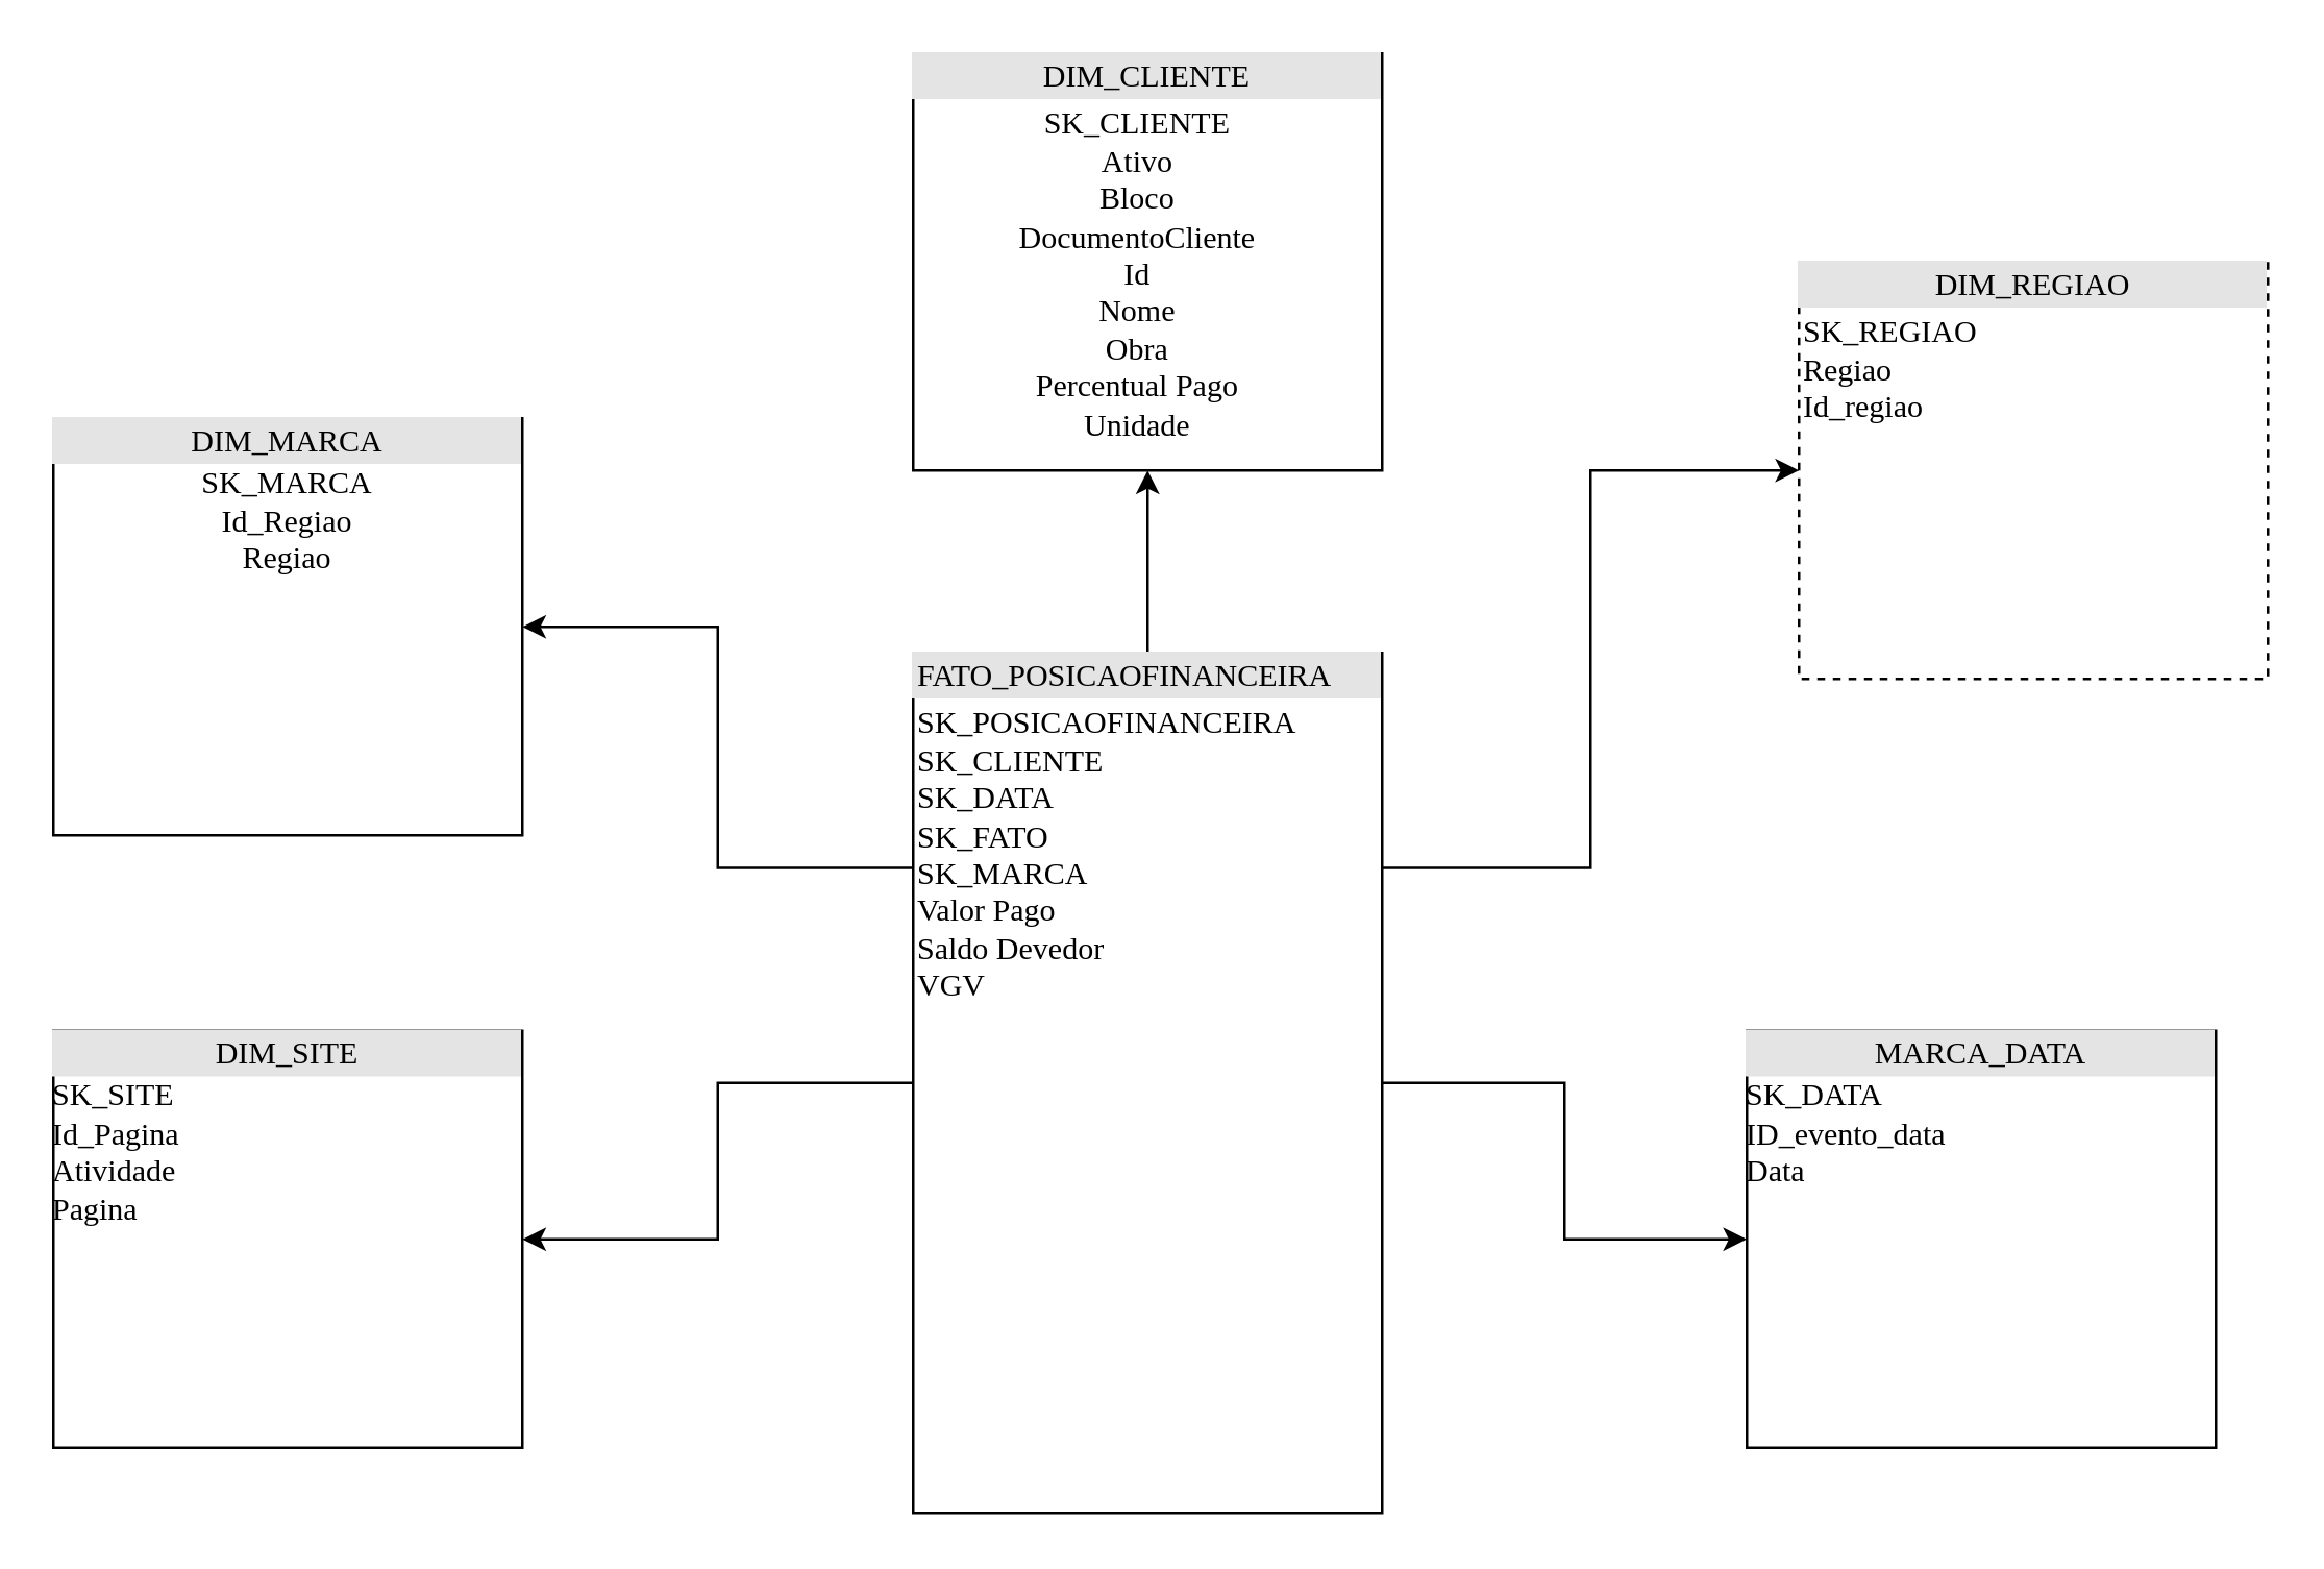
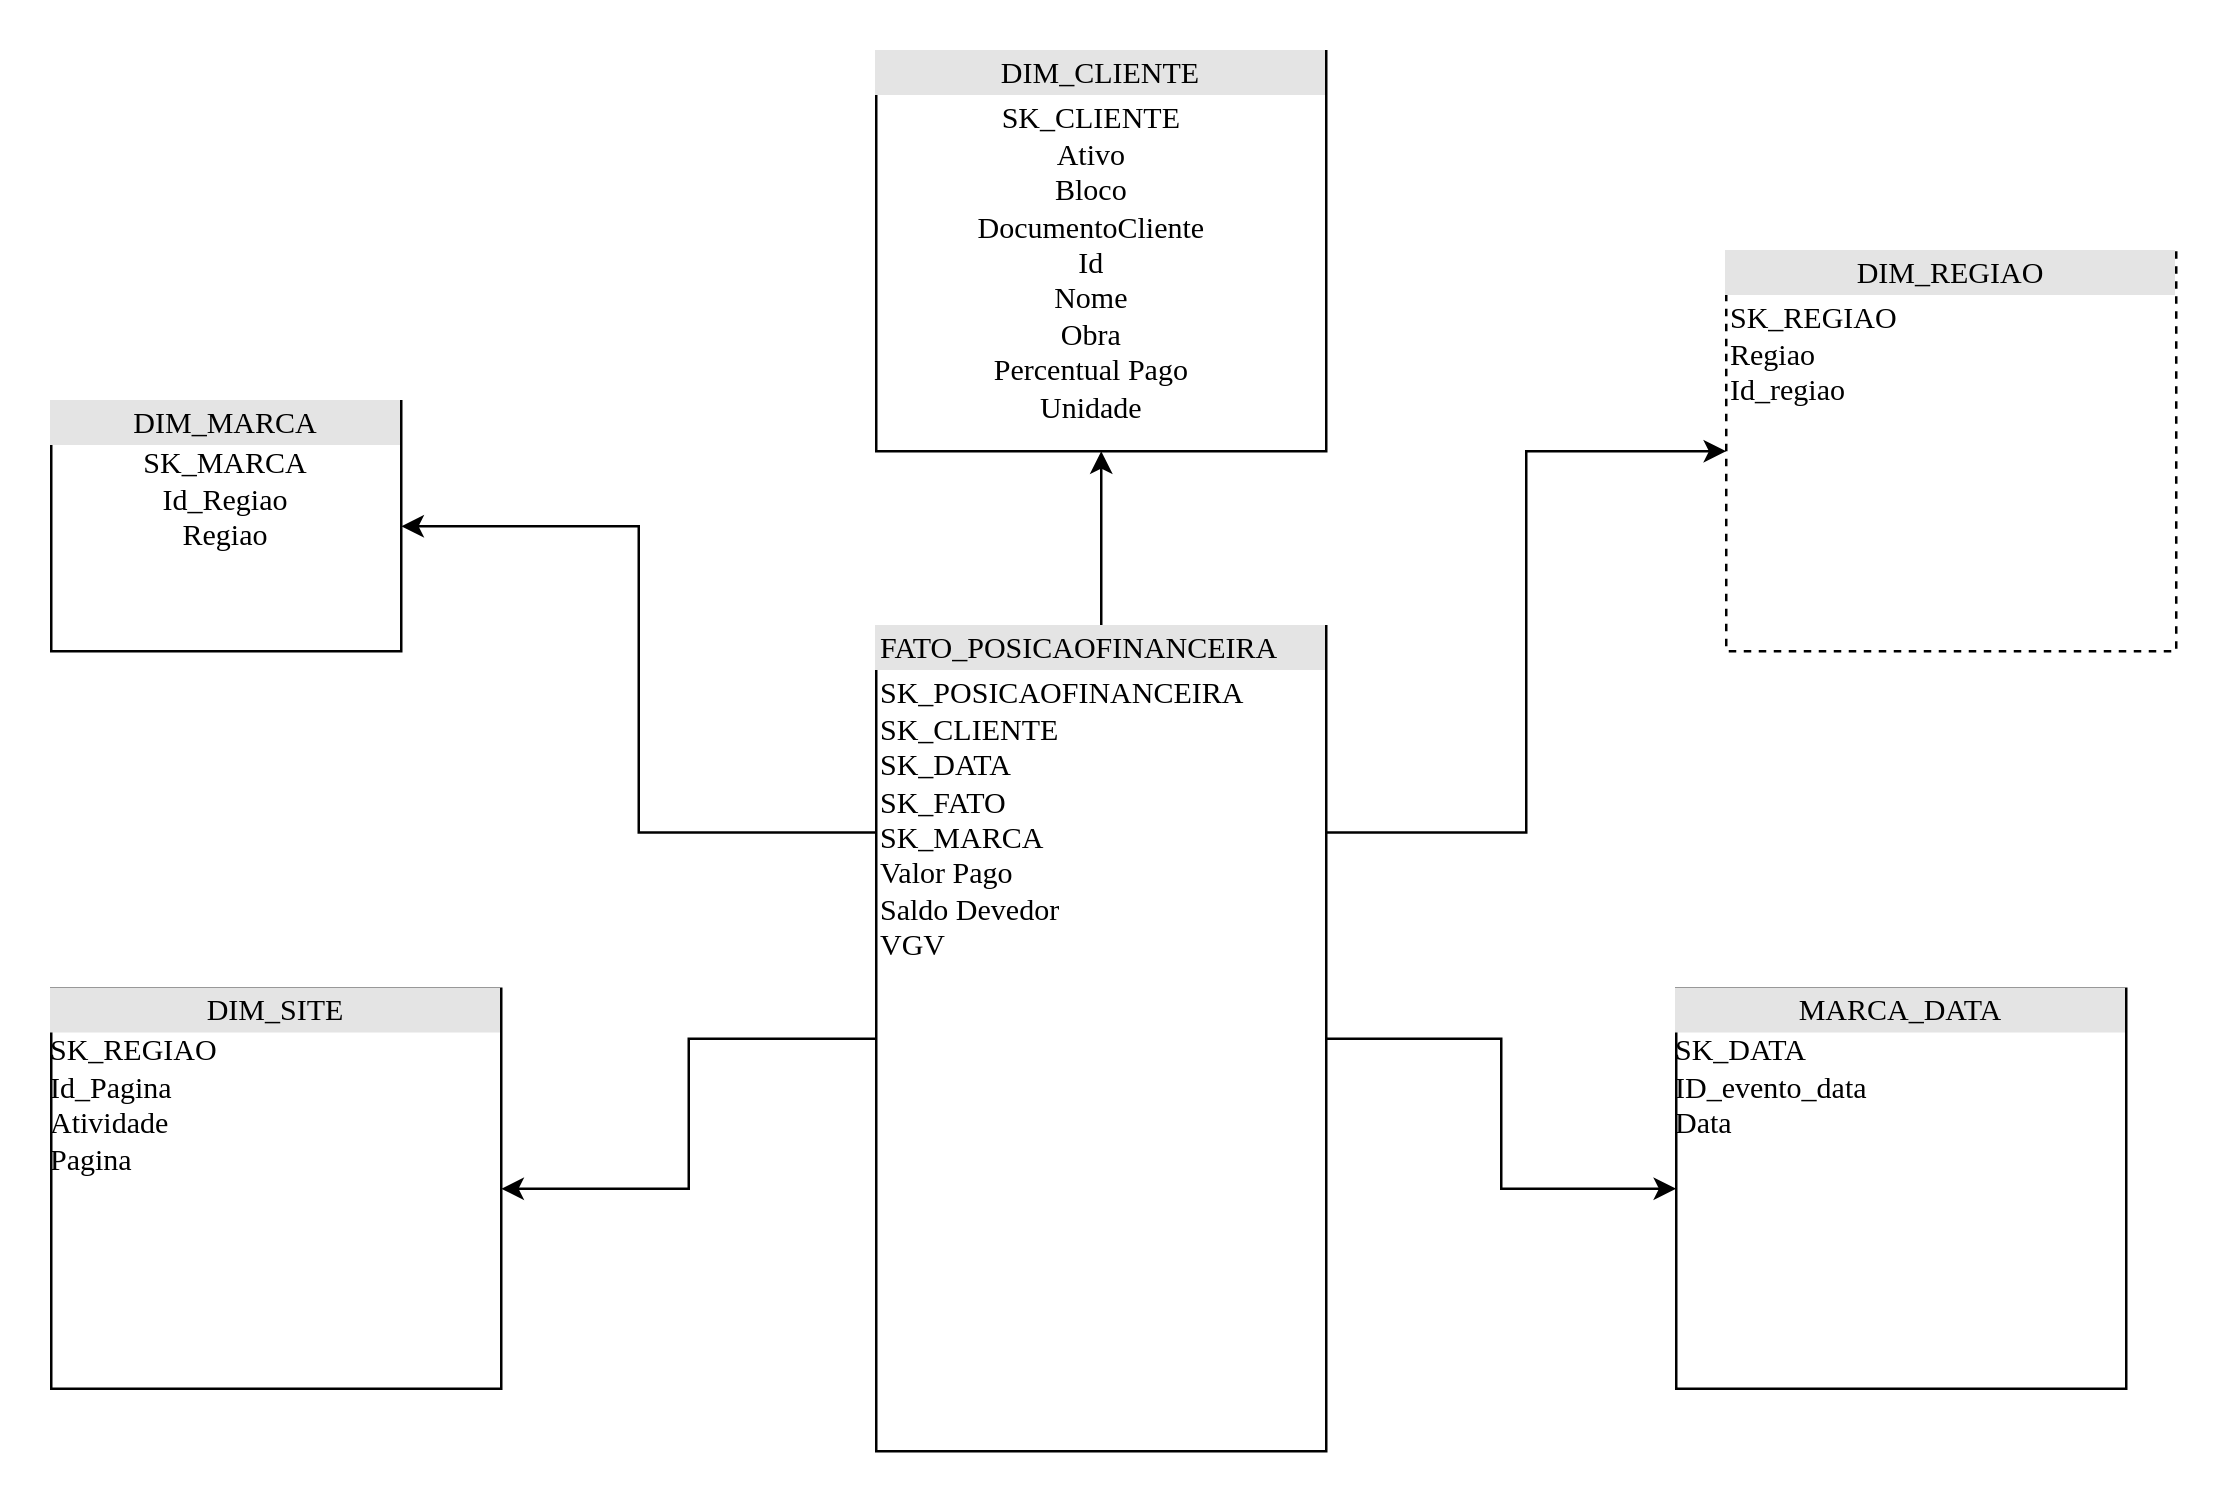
  <mxCell id="0" />
  <mxCell id="1" parent="0" />
  <mxCell id="2" style="edgeStyle=orthogonalEdgeStyle;rounded=0;orthogonalLoop=1;jettySize=auto;html=1;" edge="1" parent="1" source="7" target="12"><mxGeometry relative="1" as="geometry" /></mxCell>
  <mxCell id="3" style="edgeStyle=orthogonalEdgeStyle;rounded=0;orthogonalLoop=1;jettySize=auto;html=1;exitX=0;exitY=0.25;exitDx=0;exitDy=0;" edge="1" parent="1" source="7" target="11"><mxGeometry relative="1" as="geometry" /></mxCell>
  <mxCell id="4" style="edgeStyle=orthogonalEdgeStyle;rounded=0;orthogonalLoop=1;jettySize=auto;html=1;" edge="1" parent="1" source="7" target="10"><mxGeometry relative="1" as="geometry" /></mxCell>
  <mxCell id="5" style="edgeStyle=orthogonalEdgeStyle;rounded=0;orthogonalLoop=1;jettySize=auto;html=1;exitX=1;exitY=0.25;exitDx=0;exitDy=0;" edge="1" parent="1" source="7" target="9"><mxGeometry relative="1" as="geometry" /></mxCell>
  <mxCell id="6" style="edgeStyle=orthogonalEdgeStyle;rounded=0;orthogonalLoop=1;jettySize=auto;html=1;" edge="1" parent="1" source="7" target="8"><mxGeometry relative="1" as="geometry" /></mxCell>
  <mxCell id="7" value="&lt;div style=&quot;box-sizing: border-box ; width: 100% ; background: #e4e4e4 ; padding: 2px&quot;&gt;FATO_POSICAOFINANCEIRA&lt;/div&gt;&lt;table style=&quot;width: 100% ; font-size: 1em&quot; cellpadding=&quot;2&quot; cellspacing=&quot;0&quot;&gt;&lt;tbody&gt;&lt;tr&gt;&lt;td&gt;SK_POSICAOFINANCEIRA&lt;br&gt;SK_CLIENTE&lt;br&gt;SK_DATA&lt;br&gt;SK_FATO&lt;br&gt;SK_MARCA&lt;br&gt;Valor Pago&lt;br&gt;Saldo Devedor&lt;br&gt;VGV&lt;/td&gt;&lt;td&gt;&lt;/td&gt;&lt;/tr&gt;&lt;/tbody&gt;&lt;/table&gt;" style="verticalAlign=top;align=left;overflow=fill;html=1;rounded=0;shadow=0;comic=0;labelBackgroundColor=none;strokeWidth=1;fontFamily=Verdana;fontSize=12" parent="1" vertex="1"><mxGeometry x="350" y="250" width="180" height="330" as="geometry" /></mxCell>
  <mxCell id="8" value="&lt;div style=&quot;text-align: center ; box-sizing: border-box ; width: 100% ; background: rgb(228 , 228 , 228) ; padding: 2px&quot;&gt;DIM_CLIENTE&lt;/div&gt;&lt;table style=&quot;width: 100% ; font-size: 1em&quot; cellpadding=&quot;2&quot; cellspacing=&quot;0&quot;&gt;&lt;tbody&gt;&lt;tr&gt;&lt;td style=&quot;text-align: center&quot;&gt;SK_CLIENTE&lt;br&gt;Ativo&lt;br&gt;Bloco&lt;br&gt;DocumentoCliente&lt;br&gt;Id&lt;br&gt;Nome&lt;br&gt;Obra&lt;br&gt;Percentual Pago&lt;br&gt;Unidade&lt;/td&gt;&lt;td&gt;&lt;/td&gt;&lt;/tr&gt;&lt;/tbody&gt;&lt;/table&gt;" style="verticalAlign=top;align=left;overflow=fill;html=1;rounded=0;shadow=0;comic=0;labelBackgroundColor=none;strokeWidth=1;fontFamily=Verdana;fontSize=12" vertex="1" parent="1"><mxGeometry x="350" y="20" width="180" height="160" as="geometry" /></mxCell>
  <mxCell id="9" value="&lt;div style=&quot;text-align: center ; box-sizing: border-box ; width: 100% ; background: rgb(228 , 228 , 228) ; padding: 2px&quot;&gt;DIM_REGIAO&lt;/div&gt;&lt;table style=&quot;width: 100% ; font-size: 1em&quot; cellpadding=&quot;2&quot; cellspacing=&quot;0&quot;&gt;&lt;tbody&gt;&lt;tr&gt;&lt;td&gt;SK_REGIAO&lt;br&gt;Regiao&lt;br&gt;Id_regiao&lt;br&gt;&lt;/td&gt;&lt;td&gt;&lt;/td&gt;&lt;/tr&gt;&lt;/tbody&gt;&lt;/table&gt;" style="verticalAlign=top;align=left;overflow=fill;html=1;rounded=0;shadow=0;comic=0;labelBackgroundColor=none;strokeWidth=1;fontFamily=Verdana;fontSize=12;dashed=1;" vertex="1" parent="1"><mxGeometry x="690" y="100" width="180" height="160" as="geometry" /></mxCell>
  <mxCell id="10" value="&lt;div style=&quot;text-align: center ; box-sizing: border-box ; width: 100% ; background: rgb(228 , 228 , 228) ; padding: 2px&quot;&gt;MARCA_DATA&lt;/div&gt;SK_DATA&lt;br&gt;ID_evento_data&lt;br&gt;Data" style="verticalAlign=top;align=left;overflow=fill;html=1;rounded=0;shadow=0;comic=0;labelBackgroundColor=none;strokeWidth=1;fontFamily=Verdana;fontSize=12" vertex="1" parent="1"><mxGeometry x="670" y="395" width="180" height="160" as="geometry" /></mxCell>
- <mxCell id="11" value="&lt;div style=&quot;text-align: center ; box-sizing: border-box ; width: 100% ; background: rgb(228 , 228 , 228) ; padding: 2px&quot;&gt;DIM_MARCA&lt;/div&gt;&lt;div style=&quot;text-align: center&quot;&gt;&lt;span&gt;SK_MARCA&lt;/span&gt;&lt;/div&gt;&lt;div style=&quot;text-align: center&quot;&gt;&lt;span&gt;Id_Regiao&lt;/span&gt;&lt;/div&gt;&lt;div style=&quot;text-align: center&quot;&gt;&lt;span&gt;Regiao&lt;/span&gt;&lt;/div&gt;&lt;table style=&quot;width: 100% ; font-size: 1em&quot; cellpadding=&quot;2&quot; cellspacing=&quot;0&quot;&gt;&lt;tbody&gt;&lt;tr&gt;&lt;td&gt;&lt;br&gt;&lt;/td&gt;&lt;td&gt;&lt;/td&gt;&lt;/tr&gt;&lt;/tbody&gt;&lt;/table&gt;" style="verticalAlign=top;align=left;overflow=fill;html=1;rounded=0;shadow=0;comic=0;labelBackgroundColor=none;strokeWidth=1;fontFamily=Verdana;fontSize=12" vertex="1" parent="1"><mxGeometry x="20" y="160" width="180" height="160" as="geometry" /></mxCell>
- <mxCell id="12" value="&lt;div style=&quot;box-sizing: border-box ; width: 100% ; background: rgb(228 , 228 , 228) ; padding: 2px&quot;&gt;DIM_SITE&lt;/div&gt;&lt;div style=&quot;text-align: left&quot;&gt;&lt;span&gt;SK_SITE&lt;/span&gt;&lt;/div&gt;&lt;div style=&quot;text-align: left&quot;&gt;Id_Pagina&lt;/div&gt;&lt;div style=&quot;text-align: left&quot;&gt;Atividade&lt;/div&gt;&lt;div style=&quot;text-align: left&quot;&gt;Pagina&lt;/div&gt;" style="verticalAlign=top;align=center;overflow=fill;html=1;rounded=0;shadow=0;comic=0;labelBackgroundColor=none;strokeWidth=1;fontFamily=Verdana;fontSize=12" vertex="1" parent="1"><mxGeometry x="20" y="395" width="180" height="160" as="geometry" /></mxCell>
+ <mxCell id="11" value="&lt;div style=&quot;text-align: center ; box-sizing: border-box ; width: 100% ; background: rgb(228 , 228 , 228) ; padding: 2px&quot;&gt;DIM_MARCA&lt;/div&gt;&lt;div style=&quot;text-align: center&quot;&gt;&lt;span&gt;SK_MARCA&lt;/span&gt;&lt;/div&gt;&lt;div style=&quot;text-align: center&quot;&gt;&lt;span&gt;Id_Regiao&lt;/span&gt;&lt;/div&gt;&lt;div style=&quot;text-align: center&quot;&gt;&lt;span&gt;Regiao&lt;/span&gt;&lt;/div&gt;&lt;table style=&quot;width: 100% ; font-size: 1em&quot; cellpadding=&quot;2&quot; cellspacing=&quot;0&quot;&gt;&lt;tbody&gt;&lt;tr&gt;&lt;td&gt;&lt;br&gt;&lt;/td&gt;&lt;td&gt;&lt;/td&gt;&lt;/tr&gt;&lt;/tbody&gt;&lt;/table&gt;" style="verticalAlign=top;align=left;overflow=fill;html=1;rounded=0;shadow=0;comic=0;labelBackgroundColor=none;strokeWidth=1;fontFamily=Verdana;fontSize=12" vertex="1" parent="1"><mxGeometry x="20" y="160" width="140" height="100" as="geometry" /></mxCell>
+ <mxCell id="12" value="&lt;div style=&quot;box-sizing: border-box ; width: 100% ; background: rgb(228 , 228 , 228) ; padding: 2px&quot;&gt;DIM_SITE&lt;/div&gt;&lt;div style=&quot;text-align: left&quot;&gt;&lt;span&gt;SK_REGIAO&lt;/span&gt;&lt;/div&gt;&lt;div style=&quot;text-align: left&quot;&gt;Id_Pagina&lt;/div&gt;&lt;div style=&quot;text-align: left&quot;&gt;Atividade&lt;/div&gt;&lt;div style=&quot;text-align: left&quot;&gt;Pagina&lt;/div&gt;" style="verticalAlign=top;align=center;overflow=fill;html=1;rounded=0;shadow=0;comic=0;labelBackgroundColor=none;strokeWidth=1;fontFamily=Verdana;fontSize=12" vertex="1" parent="1"><mxGeometry x="20" y="395" width="180" height="160" as="geometry" /></mxCell>
